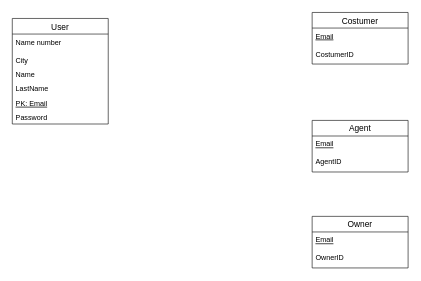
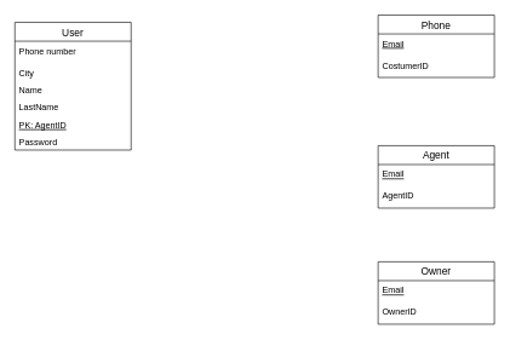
  <mxCell id="0" />
  <mxCell id="1" parent="0" />
  <mxCell id="2" value="User" style="swimlane;fontStyle=0;childLayout=stackLayout;horizontal=1;startSize=26;horizontalStack=0;resizeParent=1;resizeParentMax=0;resizeLast=0;collapsible=1;marginBottom=0;align=center;fontSize=14;" vertex="1" parent="1"><mxGeometry x="20" y="30" width="160" height="176" as="geometry" /></mxCell>
- <mxCell id="3" value="Name number" style="text;strokeColor=none;fillColor=none;spacingLeft=4;spacingRight=4;overflow=hidden;rotatable=0;points=[[0,0.5],[1,0.5]];portConstraint=eastwest;fontSize=12;" vertex="1" parent="2"><mxGeometry y="26" width="160" height="30" as="geometry" /></mxCell>
+ <mxCell id="3" value="Phone number" style="text;strokeColor=none;fillColor=none;spacingLeft=4;spacingRight=4;overflow=hidden;rotatable=0;points=[[0,0.5],[1,0.5]];portConstraint=eastwest;fontSize=12;" vertex="1" parent="2"><mxGeometry y="26" width="160" height="30" as="geometry" /></mxCell>
  <mxCell id="4" value="City" style="text;strokeColor=none;fillColor=none;spacingLeft=4;spacingRight=4;overflow=hidden;rotatable=0;points=[[0,0.5],[1,0.5]];portConstraint=eastwest;fontSize=12;" vertex="1" parent="2"><mxGeometry y="56" width="160" height="24" as="geometry" /></mxCell>
  <mxCell id="5" value="Name" style="text;strokeColor=none;fillColor=none;spacingLeft=4;spacingRight=4;overflow=hidden;rotatable=0;points=[[0,0.5],[1,0.5]];portConstraint=eastwest;fontSize=12;" vertex="1" parent="2"><mxGeometry y="80" width="160" height="24" as="geometry" /></mxCell>
  <mxCell id="6" value="LastName" style="text;strokeColor=none;fillColor=none;spacingLeft=4;spacingRight=4;overflow=hidden;rotatable=0;points=[[0,0.5],[1,0.5]];portConstraint=eastwest;fontSize=12;" vertex="1" parent="2"><mxGeometry y="104" width="160" height="24" as="geometry" /></mxCell>
- <mxCell id="7" value="PK: Email" style="text;strokeColor=none;fillColor=none;spacingLeft=4;spacingRight=4;overflow=hidden;rotatable=0;points=[[0,0.5],[1,0.5]];portConstraint=eastwest;fontSize=12;fontStyle=4" vertex="1" parent="2"><mxGeometry y="128" width="160" height="24" as="geometry" /></mxCell>
+ <mxCell id="7" value="PK: AgentID" style="text;strokeColor=none;fillColor=none;spacingLeft=4;spacingRight=4;overflow=hidden;rotatable=0;points=[[0,0.5],[1,0.5]];portConstraint=eastwest;fontSize=12;fontStyle=4" vertex="1" parent="2"><mxGeometry y="128" width="160" height="24" as="geometry" /></mxCell>
  <mxCell id="8" value="Password" style="text;strokeColor=none;fillColor=none;spacingLeft=4;spacingRight=4;overflow=hidden;rotatable=0;points=[[0,0.5],[1,0.5]];portConstraint=eastwest;fontSize=12;" vertex="1" parent="2"><mxGeometry y="152" width="160" height="24" as="geometry" /></mxCell>
  <mxCell id="9" value="Agent" style="swimlane;fontStyle=0;childLayout=stackLayout;horizontal=1;startSize=26;horizontalStack=0;resizeParent=1;resizeParentMax=0;resizeLast=0;collapsible=1;marginBottom=0;align=center;fontSize=14;" vertex="1" parent="1"><mxGeometry x="520" y="200" width="160" height="86" as="geometry" /></mxCell>
  <mxCell id="10" value="Email" style="text;strokeColor=none;fillColor=none;spacingLeft=4;spacingRight=4;overflow=hidden;rotatable=0;points=[[0,0.5],[1,0.5]];portConstraint=eastwest;fontSize=12;fontStyle=4" vertex="1" parent="9"><mxGeometry y="26" width="160" height="30" as="geometry" /></mxCell>
  <mxCell id="11" value="AgentID" style="text;strokeColor=none;fillColor=none;spacingLeft=4;spacingRight=4;overflow=hidden;rotatable=0;points=[[0,0.5],[1,0.5]];portConstraint=eastwest;fontSize=12;" vertex="1" parent="9"><mxGeometry y="56" width="160" height="30" as="geometry" /></mxCell>
- <mxCell id="12" value="Costumer" style="swimlane;fontStyle=0;childLayout=stackLayout;horizontal=1;startSize=26;horizontalStack=0;resizeParent=1;resizeParentMax=0;resizeLast=0;collapsible=1;marginBottom=0;align=center;fontSize=14;" vertex="1" parent="1"><mxGeometry x="520" y="20" width="160" height="86" as="geometry" /></mxCell>
+ <mxCell id="12" value="Phone" style="swimlane;fontStyle=0;childLayout=stackLayout;horizontal=1;startSize=26;horizontalStack=0;resizeParent=1;resizeParentMax=0;resizeLast=0;collapsible=1;marginBottom=0;align=center;fontSize=14;" vertex="1" parent="1"><mxGeometry x="520" y="20" width="160" height="86" as="geometry" /></mxCell>
  <mxCell id="13" value="Email" style="text;strokeColor=none;fillColor=none;spacingLeft=4;spacingRight=4;overflow=hidden;rotatable=0;points=[[0,0.5],[1,0.5]];portConstraint=eastwest;fontSize=12;fontStyle=4" vertex="1" parent="12"><mxGeometry y="26" width="160" height="30" as="geometry" /></mxCell>
  <mxCell id="14" value="CostumerID" style="text;strokeColor=none;fillColor=none;spacingLeft=4;spacingRight=4;overflow=hidden;rotatable=0;points=[[0,0.5],[1,0.5]];portConstraint=eastwest;fontSize=12;" vertex="1" parent="12"><mxGeometry y="56" width="160" height="30" as="geometry" /></mxCell>
  <mxCell id="15" value="Owner" style="swimlane;fontStyle=0;childLayout=stackLayout;horizontal=1;startSize=26;horizontalStack=0;resizeParent=1;resizeParentMax=0;resizeLast=0;collapsible=1;marginBottom=0;align=center;fontSize=14;" vertex="1" parent="1"><mxGeometry x="520" y="360" width="160" height="86" as="geometry" /></mxCell>
  <mxCell id="16" value="Email" style="text;strokeColor=none;fillColor=none;spacingLeft=4;spacingRight=4;overflow=hidden;rotatable=0;points=[[0,0.5],[1,0.5]];portConstraint=eastwest;fontSize=12;fontStyle=4" vertex="1" parent="15"><mxGeometry y="26" width="160" height="30" as="geometry" /></mxCell>
  <mxCell id="17" value="OwnerID" style="text;strokeColor=none;fillColor=none;spacingLeft=4;spacingRight=4;overflow=hidden;rotatable=0;points=[[0,0.5],[1,0.5]];portConstraint=eastwest;fontSize=12;" vertex="1" parent="15"><mxGeometry y="56" width="160" height="30" as="geometry" /></mxCell>
